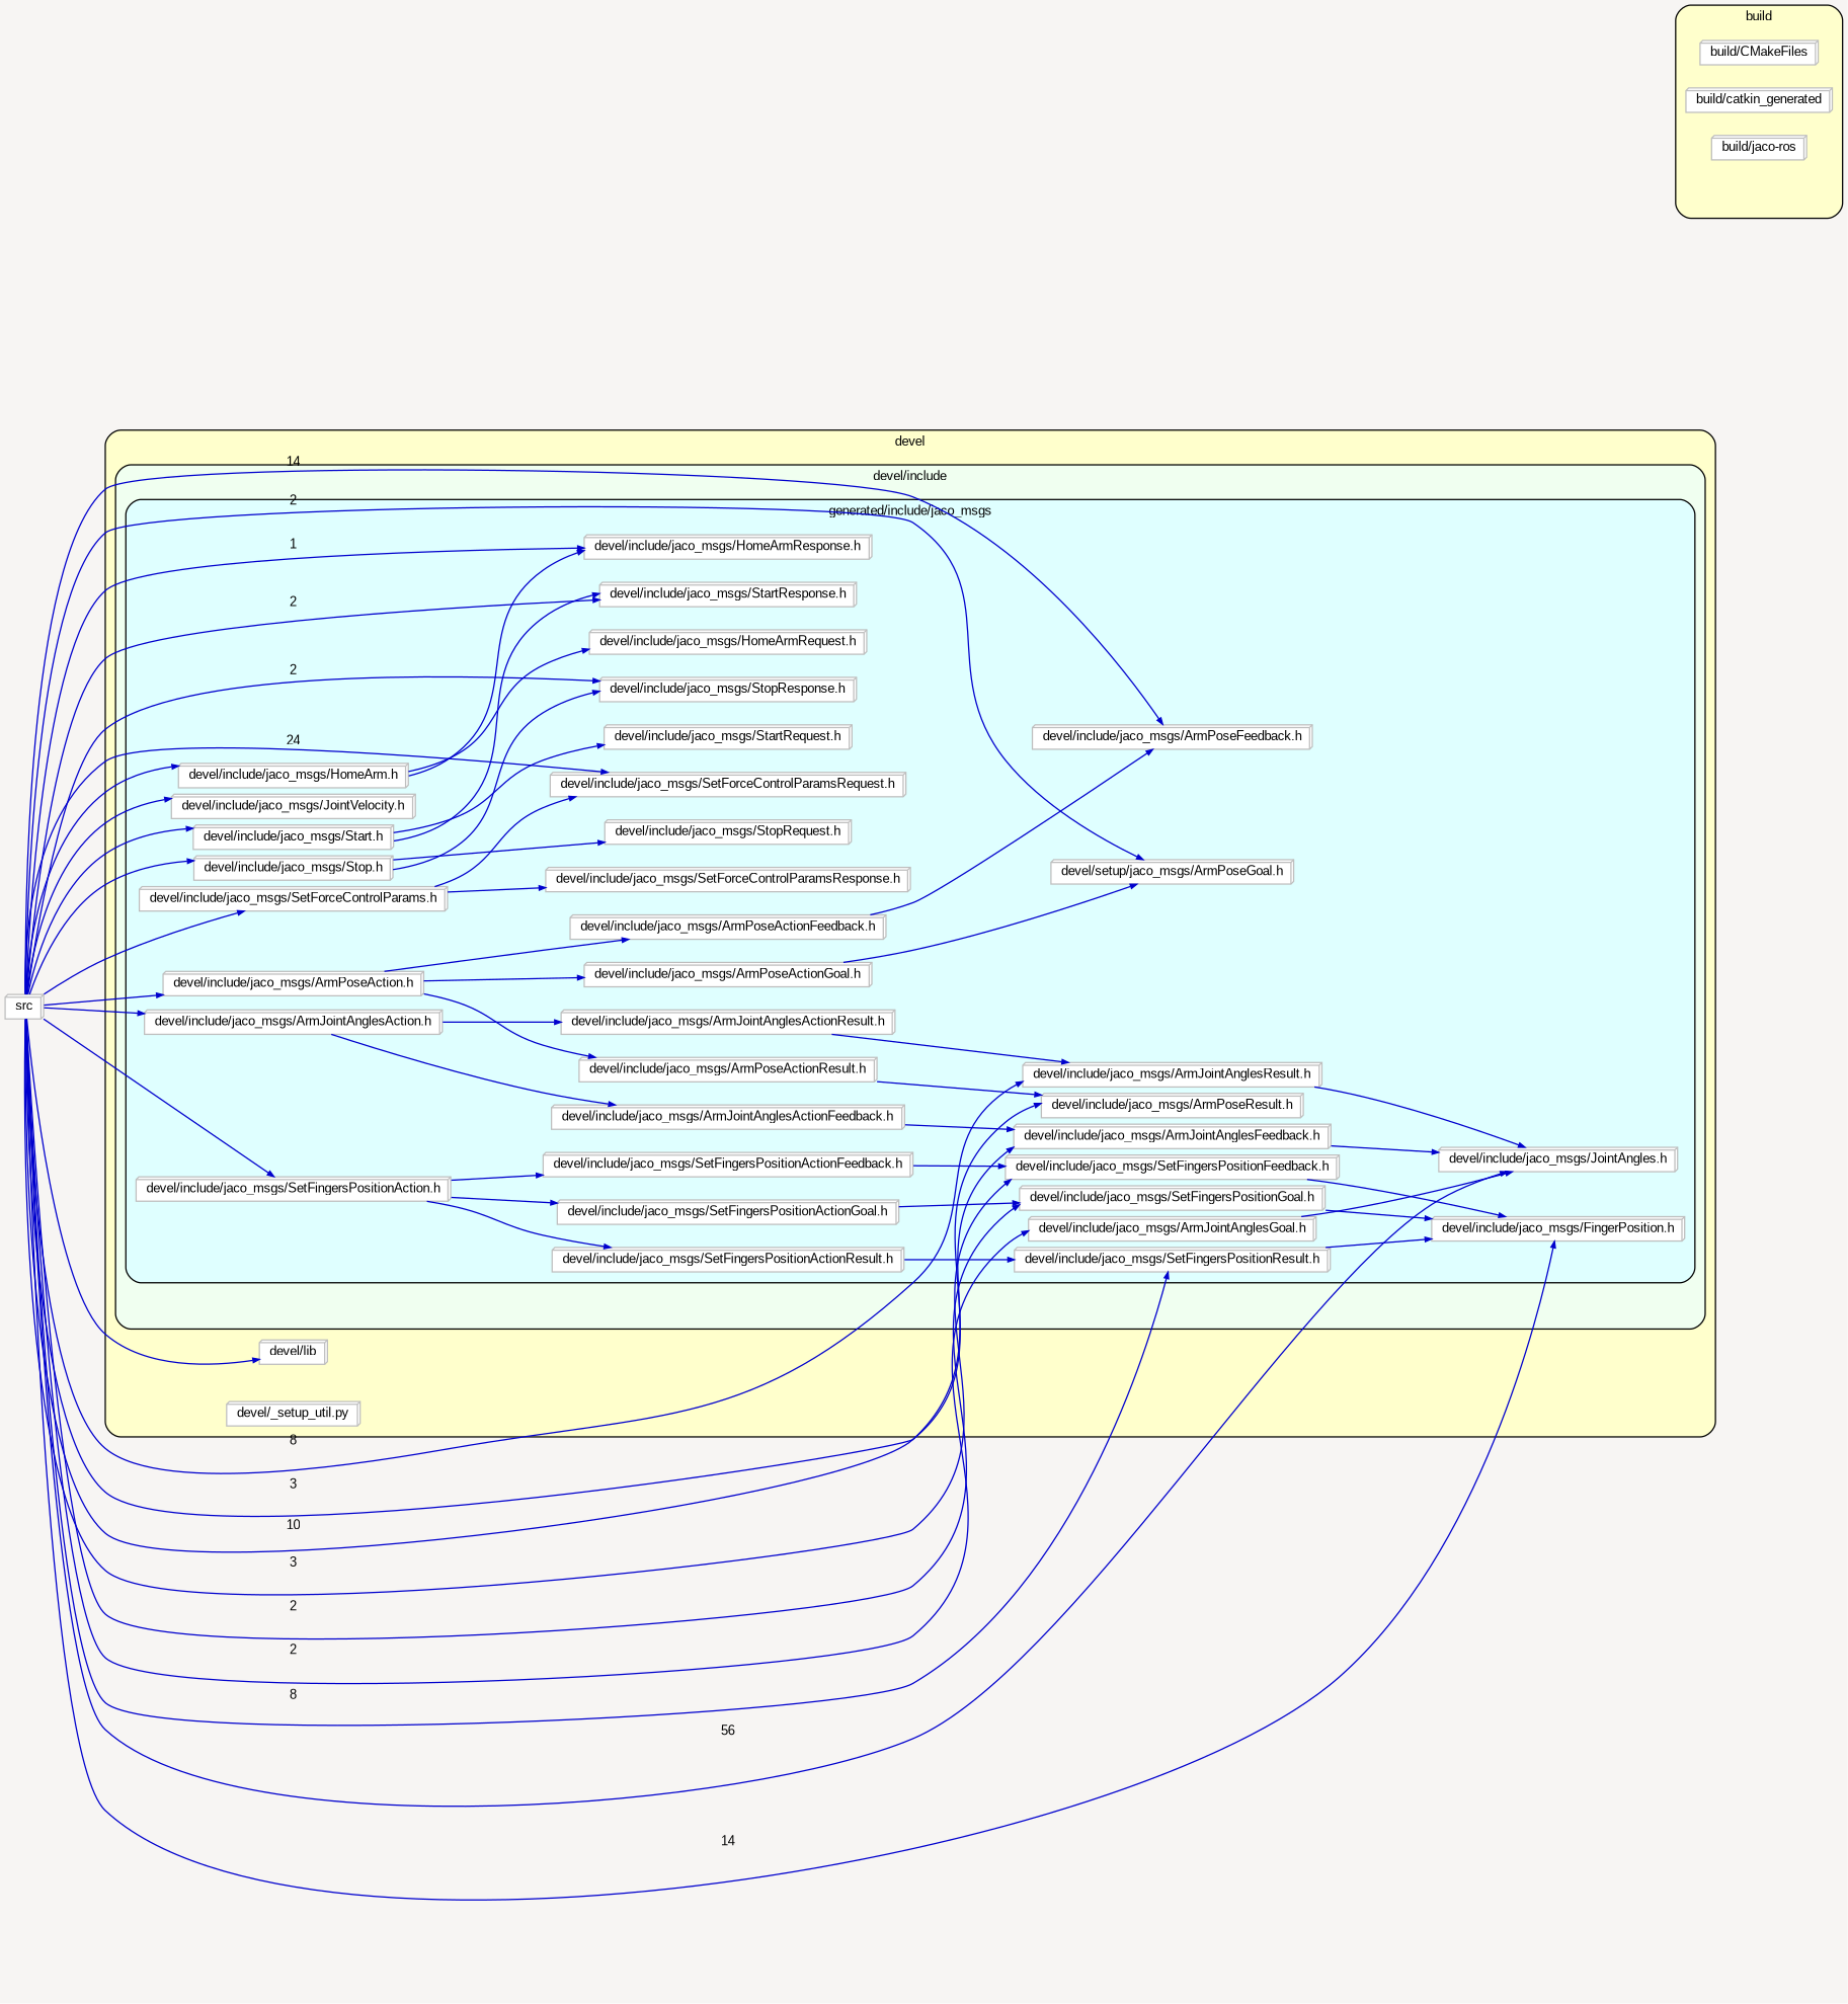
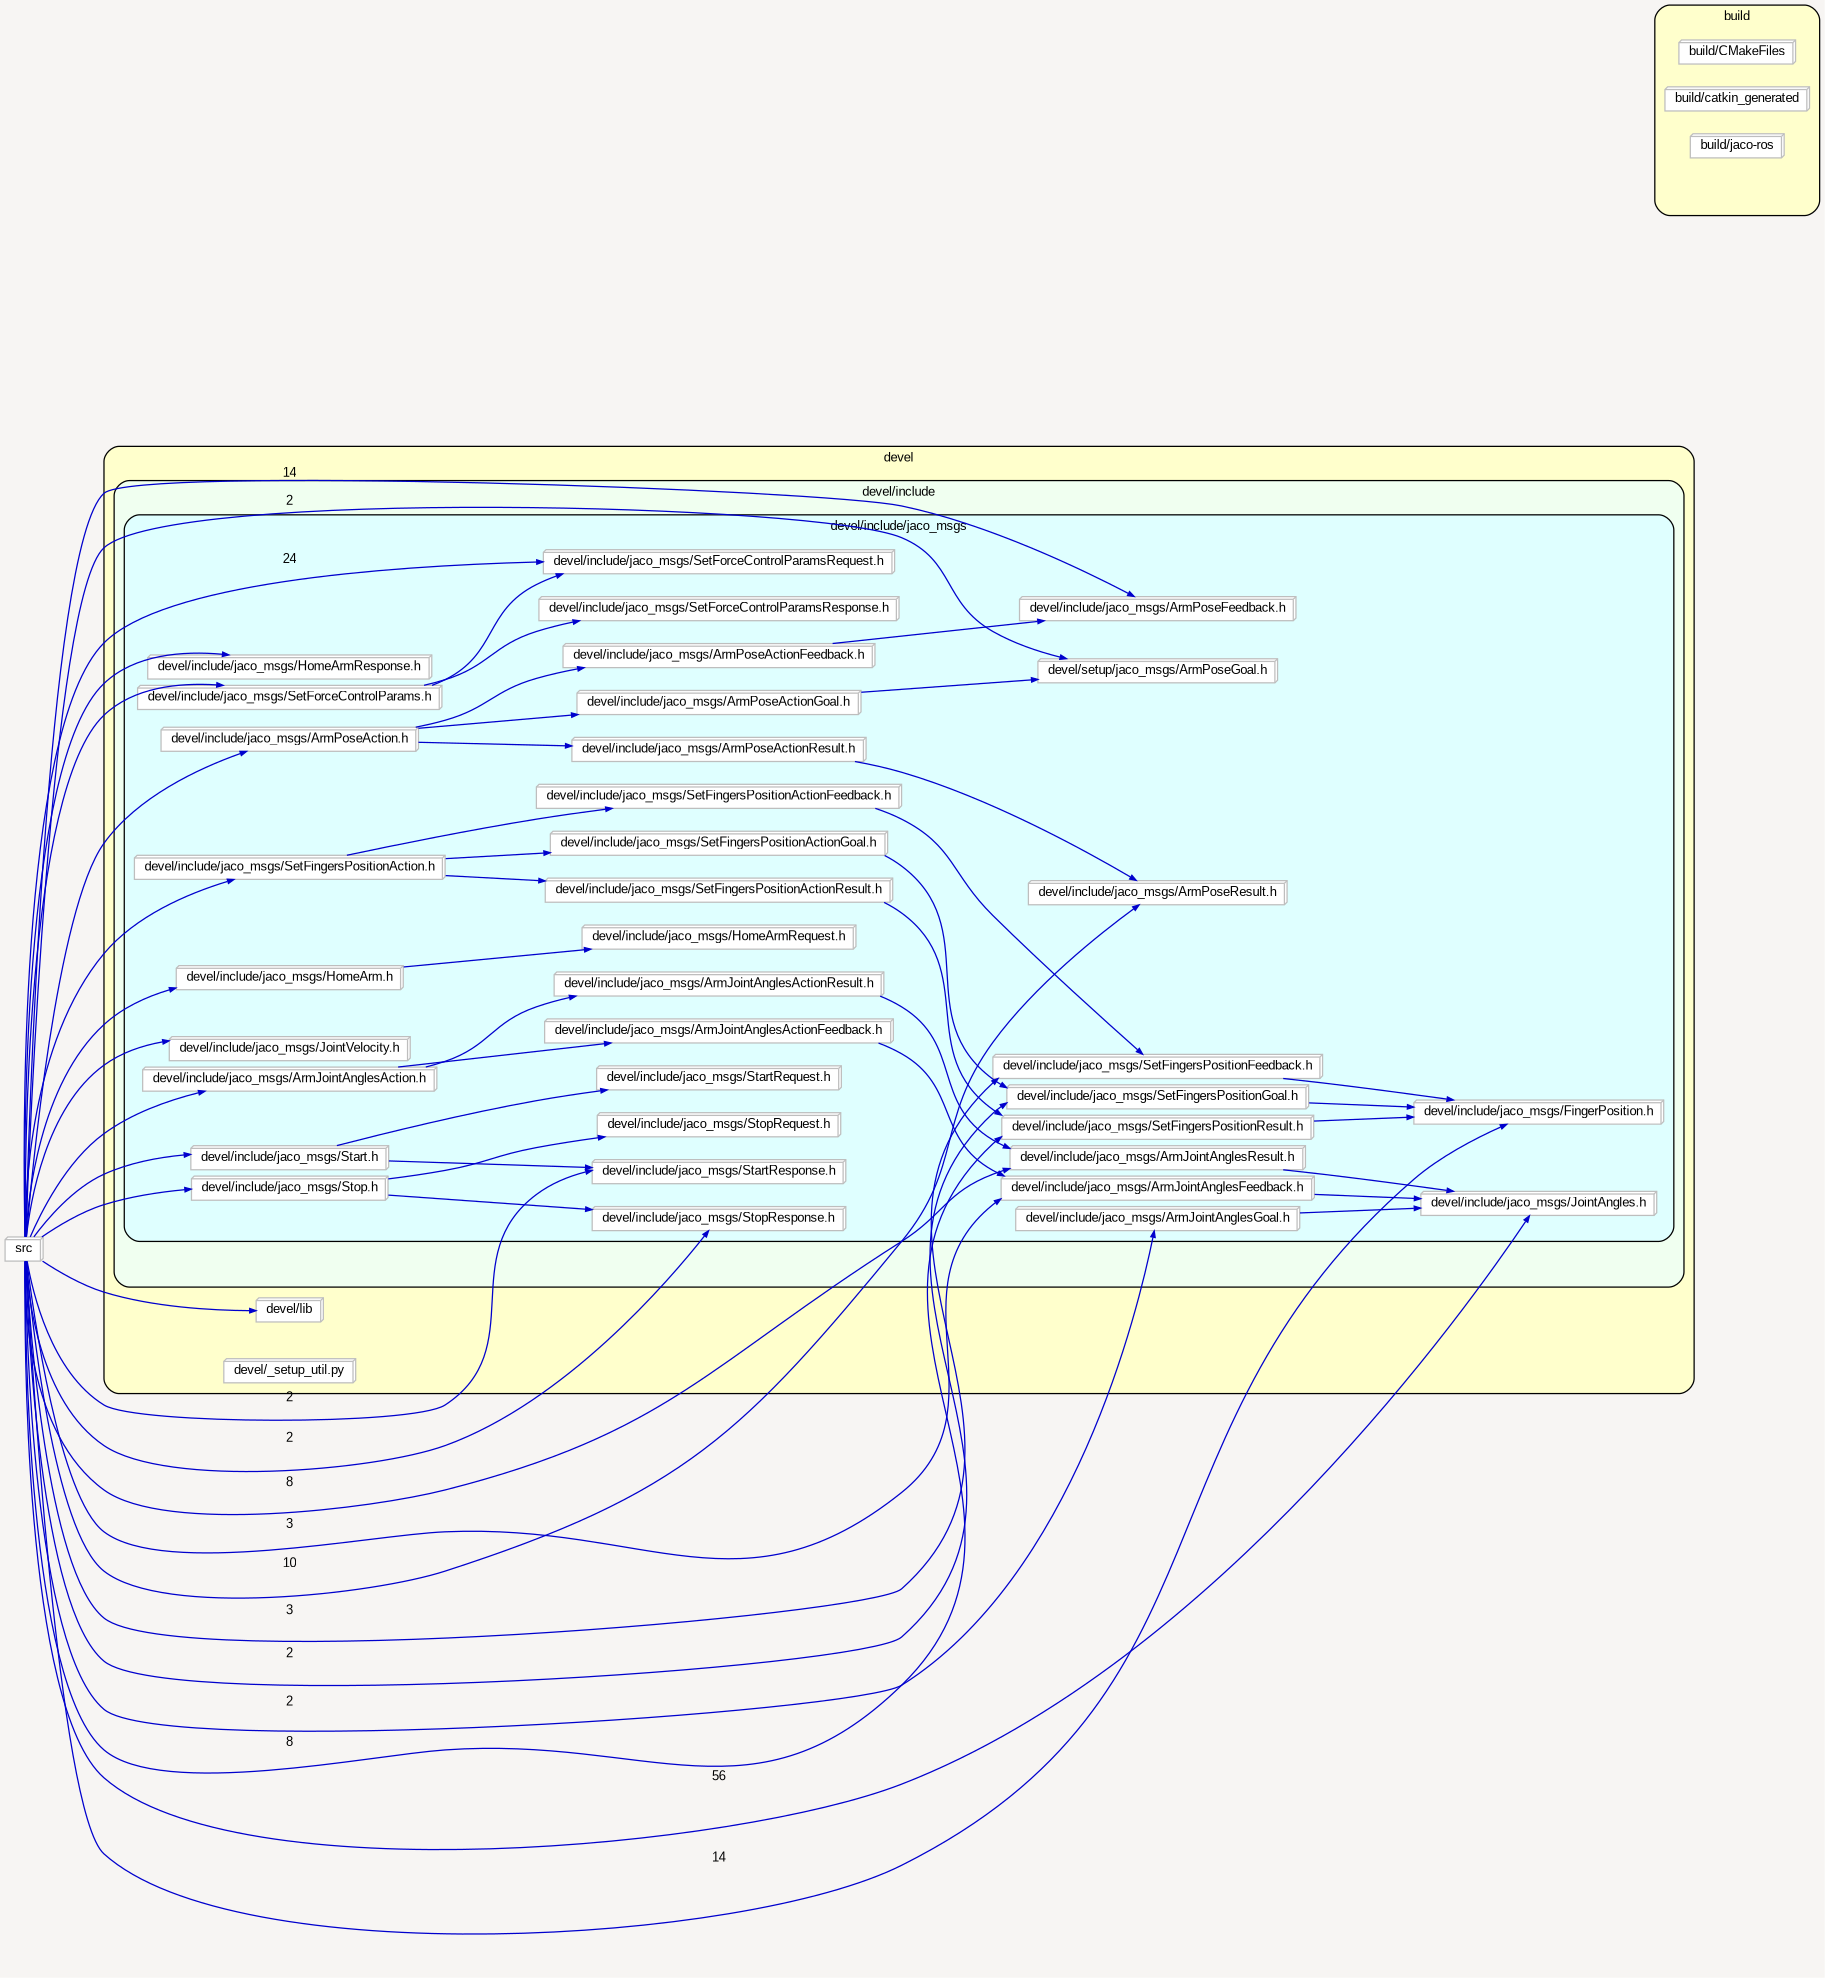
  digraph {
    bgcolor="#F7F5F3"
    compound=true
    fillcolor="#FFFFCC"
    fontname=Arial
    fontsize=10
    pack=true
    packmode=clust
    rankdir=LR
    ranksep=1.0
    style="rounded,filled"
    node [color="#bebebe" compound=true fillcolor="#ffffff" fixedsize=false fontname=Arial fontsize=10 node_initialized=no shape=box3d style=filled]
    edge [arrowhead=normal arrowsize=0.5 arrowtail=none color="#0000cd" compound=true dir=forward fontcolor=black fontname=Arial fontsize=10]
    n1 [height=0.0 label="devel/include/jaco_msgs/ArmJointAnglesResult.h" width=0.0]
    n2 [height=0.0 label="devel/include/jaco_msgs/JointAngles.h" width=0.0]
    n3 [height=0.0 label="devel/include/jaco_msgs/ArmPoseAction.h" width=0.0]
    n4 [height=0.0 label="devel/include/jaco_msgs/ArmPoseActionGoal.h" width=0.0]
    n5 [height=0.0 label="devel/include/jaco_msgs/ArmPoseActionResult.h" width=0.0]
    n6 [height=0.0 label="devel/include/jaco_msgs/ArmPoseActionFeedback.h" width=0.0]
    n7 [height=0.0 label="devel/include/jaco_msgs/ArmJointAnglesFeedback.h" width=0.0]
    n8 [height=0.0 label="devel/include/jaco_msgs/SetFingersPositionAction.h" width=0.0]
    n9 [height=0.0 label="devel/include/jaco_msgs/SetFingersPositionActionFeedback.h" width=0.0]
    n10 [height=0.0 label="devel/include/jaco_msgs/SetFingersPositionActionResult.h" width=0.0]
    n11 [height=0.0 label="devel/include/jaco_msgs/SetFingersPositionActionGoal.h" width=0.0]
    n12 [height=0.0 label="devel/include/jaco_msgs/HomeArm.h" width=0.0]
    n13 [height=0.0 label="devel/include/jaco_msgs/HomeArmResponse.h" width=0.0]
    n14 [height=0.0 label="devel/include/jaco_msgs/HomeArmRequest.h" width=0.0]
    n15 [height=0.0 label="devel/include/jaco_msgs/ArmPoseResult.h" width=0.0]
    n16 [height=0.0 label="devel/include/jaco_msgs/SetFingersPositionFeedback.h" width=0.0]
    n17 [height=0.0 label="devel/include/jaco_msgs/FingerPosition.h" width=0.0]
    n18 [height=0.0 label="devel/include/jaco_msgs/Start.h" width=0.0]
    n19 [height=0.0 label="devel/include/jaco_msgs/StartResponse.h" width=0.0]
    n20 [height=0.0 label="devel/include/jaco_msgs/StartRequest.h" width=0.0]
    n21 [height=0.0 label="devel/include/jaco_msgs/SetFingersPositionGoal.h" width=0.0]
    n22 [height=0.0 label="devel/include/jaco_msgs/StopResponse.h" width=0.0]
    n23 [height=0.0 label="devel/include/jaco_msgs/Stop.h" width=0.0]
    n24 [height=0.0 label="devel/include/jaco_msgs/StopRequest.h" width=0.0]
    n25 [height=0.0 label="devel/include/jaco_msgs/ArmJointAnglesGoal.h" width=0.0]
    n26 [height=0.0 label="devel/include/jaco_msgs/SetForceControlParamsRequest.h" width=0.0]
    n27 [height=0.0 label="devel/include/jaco_msgs/ArmJointAnglesAction.h" width=0.0]
    n28 [height=0.0 label="devel/include/jaco_msgs/ArmJointAnglesActionFeedback.h" width=0.0]
    n29 [height=0.0 label="devel/include/jaco_msgs/ArmJointAnglesActionResult.h" width=0.0]
    n30 [height=0.0 label="devel/include/jaco_msgs/SetFingersPositionResult.h" width=0.0]
    n31 [height=0.0 label="devel/include/jaco_msgs/SetForceControlParams.h" width=0.0]
    n32 [height=0.0 label="devel/include/jaco_msgs/SetForceControlParamsResponse.h" width=0.0]
    n33 [height=0.0 label="devel/include/jaco_msgs/ArmPoseFeedback.h" width=0.0]
    n34 [height=0.0 label="devel/setup/jaco_msgs/ArmPoseGoal.h" width=0.0]
    n35 [height=0.0 label="devel/include/jaco_msgs/JointVelocity.h" width=0.0]
    __N43 [color=grey fillcolor=white height=0.0 shape=none style="invis,none" width=0.0]
    __N49 [color=grey fillcolor=white height=0.0 shape=none style="invis,none" width=0.0]
    n38 [height=0.0 label="devel/lib" width=0.0]
    __N42 [color=grey fillcolor=white height=0.0 shape=none style="invis,none" width=0.0]
    n40 [height=0.0 label="devel/_setup_util.py" width=0.0]
    n41 [height=0.0 label="build/CMakeFiles" width=0.0]
    n42 [height=0.0 label="build/catkin_generated" width=0.0]
    n43 [height=0.0 label="build/jaco-ros" width=0.0]
    __N50 [color=grey fillcolor=white height=0.0 shape=none style="invis,none" width=0.0]
    n45 [height=0.0 label=src width=0.0]
    subgraph cluster_1 {
      label=devel
      n38
      __N42
      n40
      subgraph cluster_2 {
        fillcolor="#F0FFF0"
        label="devel/include"
        __N49
        subgraph cluster_3 {
          fillcolor="#DFFFFF"
-         label="generated/include/jaco_msgs"
+         label="devel/include/jaco_msgs"
          n1
          n2
          n3
          n4
          n5
          n6
          n7
          n8
          n9
          n10
          n11
          n12
          n13
          n14
          n15
          n16
          n17
          n18
          n19
          n20
          n21
          n22
          n23
          n24
          n25
          n26
          n27
          n28
          n29
          n30
          n31
          n32
          n33
          n34
          n35
          __N43
        }
      }
    }
    subgraph cluster_4 {
      label=build
      n41
      n42
      n43
      __N50
    }
    n1 -> n2 [label=4]
    n3 -> n4 [label=4]
    n3 -> n5 [label=5]
    n3 -> n6 [label=5]
    n4 -> n34 [label=5]
    n5 -> n15 [label=5]
    n6 -> n33 [label=5]
    n7 -> n2 [label=4]
    n8 -> n9 [label=5]
    n8 -> n10 [label=5]
    n8 -> n11 [label=4]
    n9 -> n16 [label=5]
    n10 -> n30 [label=5]
    n11 -> n21 [label=5]
-   n12 -> n13 [label=4]
    n12 -> n14 [label=4]
    n16 -> n17 [label=4]
    n18 -> n19 [label=4]
    n18 -> n20 [label=4]
    n21 -> n17 [label=4]
    n23 -> n22 [label=4]
    n23 -> n24 [label=4]
    n25 -> n2 [label=4]
    n27 -> n28 [label=5]
    n27 -> n29 [label=5]
    n28 -> n7 [label=5]
    n29 -> n1 [label=5]
    n30 -> n17 [label=4]
    n31 -> n26 [label=4]
    n31 -> n32 [label=4]
    n45 -> n1 [label=8]
    n45 -> n2 [label=56]
    n45 -> n3 [label=1]
    n45 -> n7 [label=3]
    n45 -> n8 [label=1]
    n45 -> n12 [label=5]
    n45 -> n13 [label=1]
    n45 -> n15 [label=10]
    n45 -> n16 [label=3]
    n45 -> n17 [label=14]
    n45 -> n18 [label=9]
    n45 -> n19 [label=2]
    n45 -> n21 [label=2]
    n45 -> n22 [label=2]
    n45 -> n23 [label=9]
    n45 -> n25 [label=2]
    n45 -> n26 [label=24]
    n45 -> n27 [label=1]
    n45 -> n30 [label=8]
    n45 -> n31 [label=5]
    n45 -> n33 [label=14]
    n45 -> n34 [label=2]
    n45 -> n35 [label=3]
    n45 -> n38 [label=48]
  }
